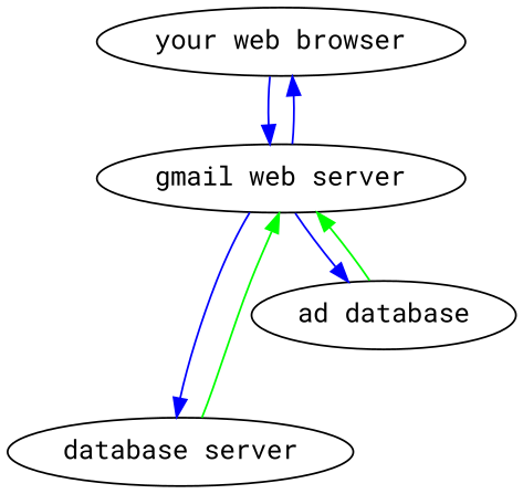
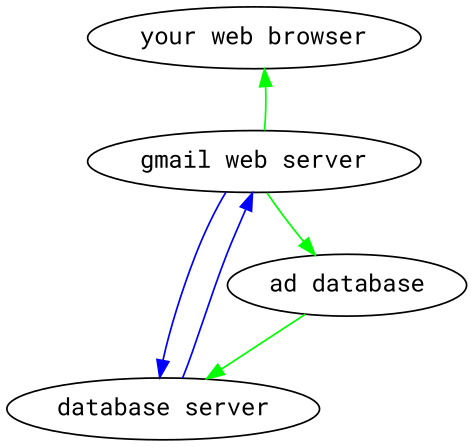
  digraph {
    fontname="Roboto Mono"
    node [fontname="Roboto Mono"]
    edge [color=blue fontname="Roboto Mono"]
    "your web browser"
    "gmail web server"
    "database server"
    n4 [label="ad database"]
-   "your web browser" -> "gmail web server"
-   "gmail web server" -> "your web browser"
+   "gmail web server" -> "your web browser" [color=green]
    "gmail web server" -> "database server"
-   "gmail web server" -> n4
-   "database server" -> "gmail web server" [color=green]
-   n4 -> "gmail web server" [color=green]
+   "gmail web server" -> n4 [color=green]
+   "database server" -> "gmail web server"
+   n4 -> "database server" [color=green]
  }
